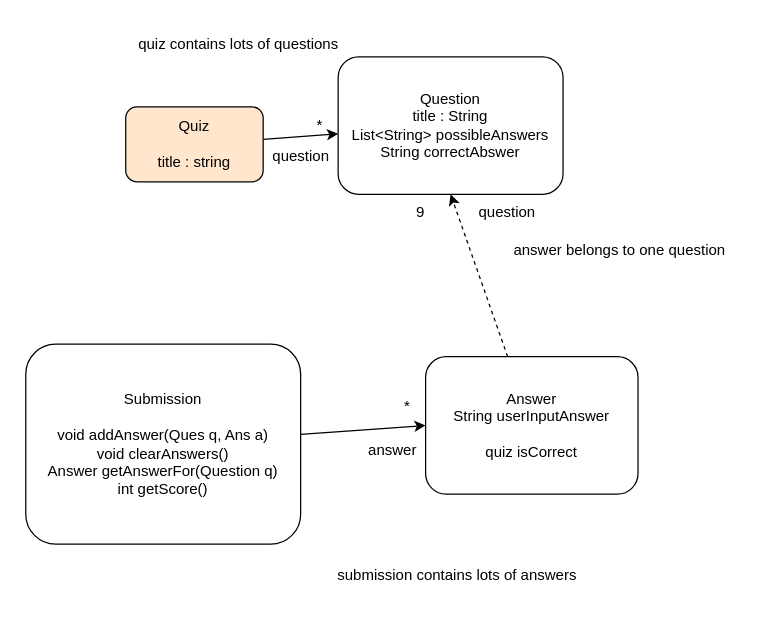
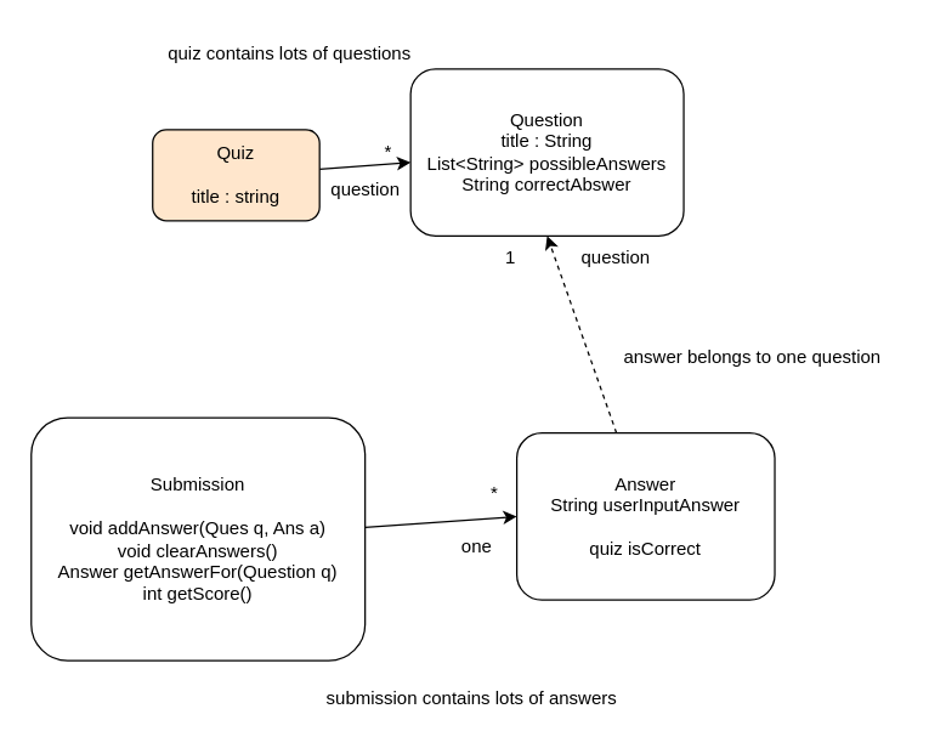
  <mxCell id="0" />
  <mxCell id="1" parent="0" />
  <mxCell id="2" style="edgeStyle=none;html=1;" edge="1" parent="1" source="3" target="4"><mxGeometry relative="1" as="geometry" /></mxCell>
  <mxCell id="3" value="Quiz&lt;br&gt;&lt;br&gt;title : string" style="rounded=1;whiteSpace=wrap;html=1;fillColor=#ffe6cc;" vertex="1" parent="1"><mxGeometry x="100" y="85" width="110" height="60" as="geometry" /></mxCell>
  <mxCell id="4" value="Question&lt;br&gt;title : String&lt;br&gt;List&amp;lt;String&amp;gt; possibleAnswers&lt;br&gt;String correctAbswer" style="rounded=1;whiteSpace=wrap;html=1;" vertex="1" parent="1"><mxGeometry x="270" y="45" width="180" height="110" as="geometry" /></mxCell>
  <mxCell id="5" style="edgeStyle=none;html=1;rounded=1;strokeColor=none;startArrow=none;" edge="1" parent="1" source="11" target="4"><mxGeometry relative="1" as="geometry" /></mxCell>
  <mxCell id="6" style="edgeStyle=none;rounded=1;html=1;entryX=0.5;entryY=1;entryDx=0;entryDy=0;dashed=1;" edge="1" parent="1" source="7" target="4"><mxGeometry relative="1" as="geometry" /></mxCell>
  <mxCell id="7" value="Answer&lt;br&gt;String userInputAnswer&lt;br&gt;&lt;br&gt;quiz isCorrect" style="rounded=1;whiteSpace=wrap;html=1;" vertex="1" parent="1"><mxGeometry x="340" y="285" width="170" height="110" as="geometry" /></mxCell>
  <mxCell id="8" style="edgeStyle=none;html=1;entryX=0;entryY=0.5;entryDx=0;entryDy=0;" edge="1" parent="1" source="9" target="7"><mxGeometry relative="1" as="geometry" /></mxCell>
  <mxCell id="9" value="Submission&lt;br&gt;&lt;br&gt;void addAnswer(Ques q, Ans a)&lt;br&gt;void clearAnswers()&lt;br&gt;Answer getAnswerFor(Question q)&lt;br&gt;int getScore()" style="rounded=1;whiteSpace=wrap;html=1;" vertex="1" parent="1"><mxGeometry x="20" y="275" width="220" height="160" as="geometry" /></mxCell>
  <mxCell id="10" value="" style="edgeStyle=none;html=1;rounded=1;strokeColor=none;endArrow=none;" edge="1" parent="1" source="7" target="11"><mxGeometry relative="1" as="geometry"><mxPoint x="410.104" y="285" as="sourcePoint" /><mxPoint x="374.896" y="155" as="targetPoint" /></mxGeometry></mxCell>
- <mxCell id="11" value="9&amp;nbsp; &amp;nbsp; &amp;nbsp; &amp;nbsp; &amp;nbsp; &amp;nbsp; &amp;nbsp;question" style="text;html=1;align=center;verticalAlign=middle;resizable=0;points=[];autosize=1;strokeColor=none;fillColor=none;" vertex="1" parent="1"><mxGeometry x="320" y="155" width="120" height="30" as="geometry" /></mxCell>
- <mxCell id="12" value="answer&amp;nbsp;" style="text;html=1;align=center;verticalAlign=middle;resizable=0;points=[];autosize=1;strokeColor=none;fillColor=none;" vertex="1" parent="1"><mxGeometry x="280" y="345" width="70" height="30" as="geometry" /></mxCell>
+ <mxCell id="11" value="1&amp;nbsp; &amp;nbsp; &amp;nbsp; &amp;nbsp; &amp;nbsp; &amp;nbsp; &amp;nbsp;question" style="text;html=1;align=center;verticalAlign=middle;resizable=0;points=[];autosize=1;strokeColor=none;fillColor=none;" vertex="1" parent="1"><mxGeometry x="320" y="155" width="120" height="30" as="geometry" /></mxCell>
+ <mxCell id="12" value="one&amp;nbsp;" style="text;html=1;align=center;verticalAlign=middle;resizable=0;points=[];autosize=1;strokeColor=none;fillColor=none;" vertex="1" parent="1"><mxGeometry x="280" y="345" width="70" height="30" as="geometry" /></mxCell>
  <mxCell id="13" value="*" style="text;html=1;align=center;verticalAlign=middle;resizable=0;points=[];autosize=1;strokeColor=none;fillColor=none;" vertex="1" parent="1"><mxGeometry x="310" y="310" width="30" height="30" as="geometry" /></mxCell>
  <mxCell id="14" value="*" style="text;html=1;align=center;verticalAlign=middle;resizable=0;points=[];autosize=1;strokeColor=none;fillColor=none;" vertex="1" parent="1"><mxGeometry x="240" y="85" width="30" height="30" as="geometry" /></mxCell>
  <mxCell id="15" value="question" style="text;html=1;align=center;verticalAlign=middle;resizable=0;points=[];autosize=1;strokeColor=none;fillColor=none;" vertex="1" parent="1"><mxGeometry x="205" y="110" width="70" height="30" as="geometry" /></mxCell>
  <mxCell id="16" value="quiz contains lots of questions" style="text;html=1;align=center;verticalAlign=middle;resizable=0;points=[];autosize=1;strokeColor=none;fillColor=none;" vertex="1" parent="1"><mxGeometry x="100" y="20" width="180" height="30" as="geometry" /></mxCell>
- <mxCell id="17" value="submission contains lots of answers" style="text;html=1;align=center;verticalAlign=middle;resizable=0;points=[];autosize=1;strokeColor=none;fillColor=none;" vertex="1" parent="1"><mxGeometry x="260" y="445" width="210" height="30" as="geometry" /></mxCell>
- <mxCell id="18" value="answer belongs to one question" style="text;html=1;align=center;verticalAlign=middle;resizable=0;points=[];autosize=1;strokeColor=none;fillColor=none;" vertex="1" parent="1"><mxGeometry x="400" y="185" width="190" height="30" as="geometry" /></mxCell>
+ <mxCell id="17" value="submission contains lots of answers" style="text;html=1;align=center;verticalAlign=middle;resizable=0;points=[];autosize=1;strokeColor=none;fillColor=none;" vertex="1" parent="1"><mxGeometry x="205" y="445" width="210" height="30" as="geometry" /></mxCell>
+ <mxCell id="18" value="answer belongs to one question" style="text;html=1;align=center;verticalAlign=middle;resizable=0;points=[];autosize=1;strokeColor=none;fillColor=none;" vertex="1" parent="1"><mxGeometry x="400" y="220" width="190" height="30" as="geometry" /></mxCell>
